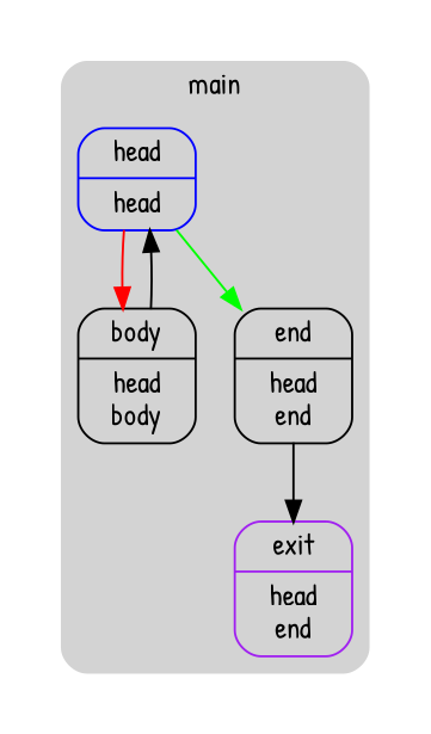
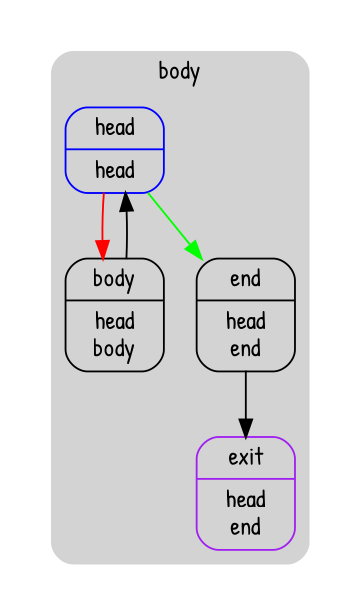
  digraph {
    compound=true
    fontname="Patrick Hand"
    node [color=black shape=Mrecord fontname="Patrick Hand"]
    edge [fontname="Patrick Hand"]
    n1 [color=blue label="{head|head}"]
    n2 [label="{body|head\nbody}"]
    n3 [label="{end|head\nend}"]
    n4 [color=purple label="{exit|head\nend}"]
    subgraph cluster_1 {
      peripheries=0
      subgraph cluster_2 {
        peripheries=0
        subgraph cluster_3 {
          bgcolor=lightgray
          color=darkgray
-         label=main
+         label=body
          peripheries=0
          style=rounded
          n1
          n2
          n3
          n4
        }
      }
    }
    n1 -> n2 [color=red]
    n1 -> n3 [color=green]
    n2 -> n1
    n3 -> n4 [color=black]
  }
